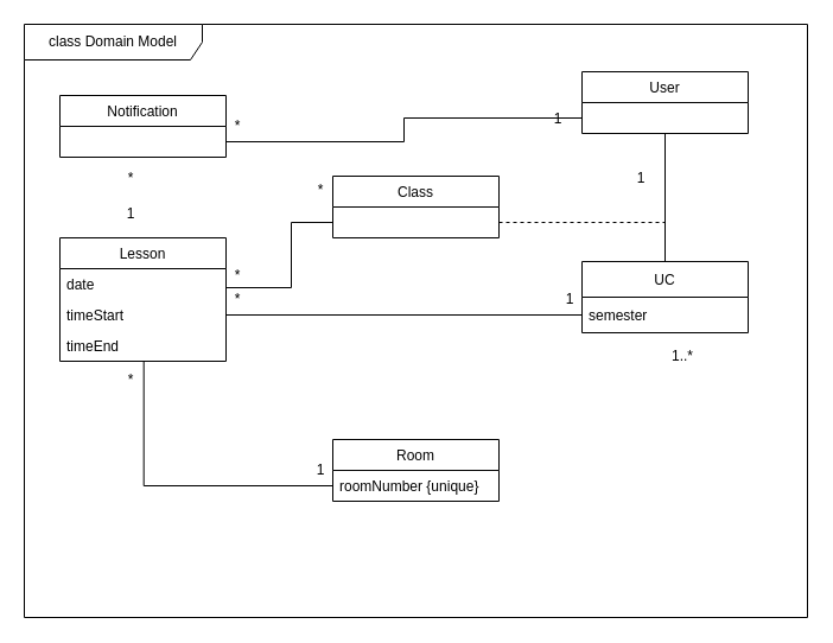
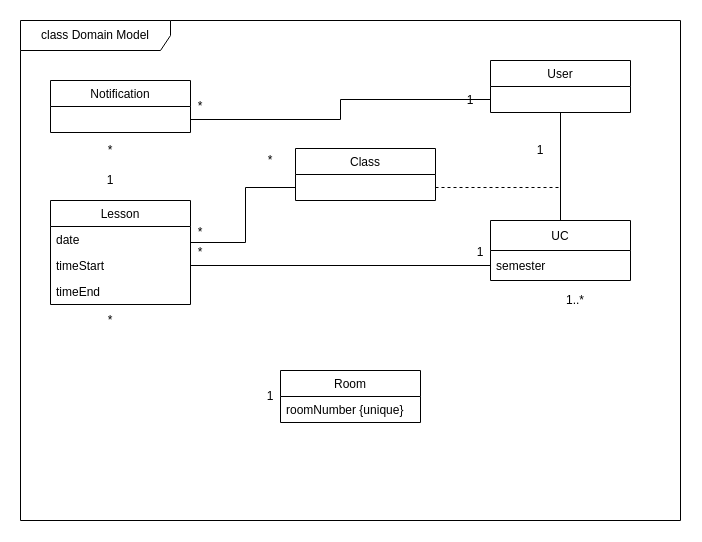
  <mxCell id="0" />
  <mxCell id="1" parent="0" />
  <mxCell id="2" value="class Domain Model" style="shape=umlFrame;whiteSpace=wrap;html=1;width=150;height=30;gradientColor=none;fillColor=default;" parent="1" vertex="1"><mxGeometry x="20" y="20" width="660" height="500" as="geometry" /></mxCell>
  <mxCell id="3" style="edgeStyle=orthogonalEdgeStyle;rounded=0;orthogonalLoop=1;jettySize=auto;html=1;exitX=0.5;exitY=1;exitDx=0;exitDy=0;entryX=0.5;entryY=0;entryDx=0;entryDy=0;endArrow=none;endFill=0;" parent="1" source="4" target="30" edge="1"><mxGeometry relative="1" as="geometry"><mxPoint x="560" y="226" as="targetPoint" /></mxGeometry></mxCell>
  <mxCell id="4" value="User" style="swimlane;fontStyle=0;childLayout=stackLayout;horizontal=1;startSize=26;fillColor=none;horizontalStack=0;resizeParent=1;resizeParentMax=0;resizeLast=0;collapsible=1;marginBottom=0;" parent="1" vertex="1"><mxGeometry x="490" y="60" width="140" height="52" as="geometry" /></mxCell>
  <mxCell id="5" value="Notification" style="swimlane;fontStyle=0;childLayout=stackLayout;horizontal=1;startSize=26;fillColor=none;horizontalStack=0;resizeParent=1;resizeParentMax=0;resizeLast=0;collapsible=1;marginBottom=0;" parent="1" vertex="1"><mxGeometry x="50" y="80" width="140" height="52" as="geometry" /></mxCell>
- <mxCell id="6" style="edgeStyle=orthogonalEdgeStyle;rounded=0;orthogonalLoop=1;jettySize=auto;html=1;exitX=0;exitY=0.5;exitDx=0;exitDy=0;endArrow=none;endFill=0;entryX=0.505;entryY=1.009;entryDx=0;entryDy=0;entryPerimeter=0;" parent="1" source="8" target="14" edge="1"><mxGeometry relative="1" as="geometry"><mxPoint x="170" y="280" as="targetPoint" /><Array as="points" /></mxGeometry></mxCell>
  <mxCell id="7" value="Room" style="swimlane;fontStyle=0;childLayout=stackLayout;horizontal=1;startSize=26;fillColor=none;horizontalStack=0;resizeParent=1;resizeParentMax=0;resizeLast=0;collapsible=1;marginBottom=0;" parent="1" vertex="1"><mxGeometry x="280" y="370" width="140" height="52" as="geometry" /></mxCell>
  <mxCell id="8" value="roomNumber {unique}" style="text;strokeColor=none;fillColor=none;align=left;verticalAlign=top;spacingLeft=4;spacingRight=4;overflow=hidden;rotatable=0;points=[[0,0.5],[1,0.5]];portConstraint=eastwest;" parent="7" vertex="1"><mxGeometry y="26" width="140" height="26" as="geometry" /></mxCell>
  <mxCell id="9" style="edgeStyle=orthogonalEdgeStyle;rounded=0;orthogonalLoop=1;jettySize=auto;html=1;exitX=0;exitY=0.5;exitDx=0;exitDy=0;endArrow=none;endFill=0;entryX=1;entryY=0.5;entryDx=0;entryDy=0;" parent="1" source="31" target="13" edge="1"><mxGeometry relative="1" as="geometry"><mxPoint x="210" y="230" as="targetPoint" /><mxPoint x="490" y="265" as="sourcePoint" /></mxGeometry></mxCell>
  <mxCell id="10" style="edgeStyle=orthogonalEdgeStyle;rounded=0;orthogonalLoop=1;jettySize=auto;html=1;entryX=0;entryY=0.75;entryDx=0;entryDy=0;endArrow=none;endFill=0;exitX=1;exitY=0.75;exitDx=0;exitDy=0;" parent="1" source="5" target="4" edge="1"><mxGeometry relative="1" as="geometry"><mxPoint x="400" y="220" as="sourcePoint" /></mxGeometry></mxCell>
  <mxCell id="11" value="Lesson" style="swimlane;fontStyle=0;childLayout=stackLayout;horizontal=1;startSize=26;fillColor=none;horizontalStack=0;resizeParent=1;resizeParentMax=0;resizeLast=0;collapsible=1;marginBottom=0;" parent="1" vertex="1"><mxGeometry x="50" y="200" width="140" height="104" as="geometry" /></mxCell>
  <mxCell id="12" value="date" style="text;strokeColor=none;fillColor=none;align=left;verticalAlign=top;spacingLeft=4;spacingRight=4;overflow=hidden;rotatable=0;points=[[0,0.5],[1,0.5]];portConstraint=eastwest;" parent="11" vertex="1"><mxGeometry y="26" width="140" height="26" as="geometry" /></mxCell>
  <mxCell id="13" value="timeStart" style="text;strokeColor=none;fillColor=none;align=left;verticalAlign=top;spacingLeft=4;spacingRight=4;overflow=hidden;rotatable=0;points=[[0,0.5],[1,0.5]];portConstraint=eastwest;" parent="11" vertex="1"><mxGeometry y="52" width="140" height="26" as="geometry" /></mxCell>
  <mxCell id="14" value="timeEnd" style="text;strokeColor=none;fillColor=none;align=left;verticalAlign=top;spacingLeft=4;spacingRight=4;overflow=hidden;rotatable=0;points=[[0,0.5],[1,0.5]];portConstraint=eastwest;" parent="11" vertex="1"><mxGeometry y="78" width="140" height="26" as="geometry" /></mxCell>
  <mxCell id="15" style="edgeStyle=orthogonalEdgeStyle;rounded=0;orthogonalLoop=1;jettySize=auto;html=1;exitX=1;exitY=0.75;exitDx=0;exitDy=0;endArrow=none;endFill=0;dashed=1;" parent="1" source="16" edge="1"><mxGeometry relative="1" as="geometry"><mxPoint x="560" y="187" as="targetPoint" /></mxGeometry></mxCell>
- <mxCell id="16" value="Class" style="swimlane;fontStyle=0;childLayout=stackLayout;horizontal=1;startSize=26;fillColor=none;horizontalStack=0;resizeParent=1;resizeParentMax=0;resizeLast=0;collapsible=1;marginBottom=0;" parent="1" vertex="1"><mxGeometry x="280" y="148" width="140" height="52" as="geometry" /></mxCell>
+ <mxCell id="16" value="Class" style="swimlane;fontStyle=0;childLayout=stackLayout;horizontal=1;startSize=26;fillColor=none;horizontalStack=0;resizeParent=1;resizeParentMax=0;resizeLast=0;collapsible=1;marginBottom=0;" parent="1" vertex="1"><mxGeometry x="295" y="148" width="140" height="52" as="geometry" /></mxCell>
  <mxCell id="17" value="1" style="text;html=1;strokeColor=none;fillColor=none;align=center;verticalAlign=middle;whiteSpace=wrap;rounded=0;" parent="1" vertex="1"><mxGeometry x="460" y="90" width="20" height="20" as="geometry" /></mxCell>
  <mxCell id="18" value="*" style="text;html=1;strokeColor=none;fillColor=none;align=center;verticalAlign=middle;whiteSpace=wrap;rounded=0;" parent="1" vertex="1"><mxGeometry x="190" y="96" width="20" height="20" as="geometry" /></mxCell>
  <mxCell id="19" value="*" style="text;html=1;strokeColor=none;fillColor=none;align=center;verticalAlign=middle;whiteSpace=wrap;rounded=0;" parent="1" vertex="1"><mxGeometry x="100" y="140" width="20" height="20" as="geometry" /></mxCell>
  <mxCell id="20" value="1" style="text;html=1;strokeColor=none;fillColor=none;align=center;verticalAlign=middle;whiteSpace=wrap;rounded=0;" parent="1" vertex="1"><mxGeometry x="530" y="140" width="20" height="20" as="geometry" /></mxCell>
  <mxCell id="21" value="1..*" style="text;html=1;strokeColor=none;fillColor=none;align=center;verticalAlign=middle;whiteSpace=wrap;rounded=0;" parent="1" vertex="1"><mxGeometry x="565" y="290" width="20" height="20" as="geometry" /></mxCell>
  <mxCell id="22" value="*" style="text;html=1;strokeColor=none;fillColor=none;align=center;verticalAlign=middle;whiteSpace=wrap;rounded=0;" parent="1" vertex="1"><mxGeometry x="190" y="242" width="20" height="20" as="geometry" /></mxCell>
  <mxCell id="23" value="1" style="text;html=1;strokeColor=none;fillColor=none;align=center;verticalAlign=middle;whiteSpace=wrap;rounded=0;" parent="1" vertex="1"><mxGeometry x="470" y="242" width="20" height="20" as="geometry" /></mxCell>
  <mxCell id="24" value="1" style="text;html=1;strokeColor=none;fillColor=none;align=center;verticalAlign=middle;whiteSpace=wrap;rounded=0;" parent="1" vertex="1"><mxGeometry x="260" y="386" width="20" height="20" as="geometry" /></mxCell>
  <mxCell id="25" value="*" style="text;html=1;strokeColor=none;fillColor=none;align=center;verticalAlign=middle;whiteSpace=wrap;rounded=0;" parent="1" vertex="1"><mxGeometry x="100" y="310" width="20" height="20" as="geometry" /></mxCell>
  <mxCell id="26" value="1" style="text;html=1;strokeColor=none;fillColor=none;align=center;verticalAlign=middle;whiteSpace=wrap;rounded=0;" parent="1" vertex="1"><mxGeometry x="100" y="170" width="20" height="20" as="geometry" /></mxCell>
  <mxCell id="27" style="edgeStyle=orthogonalEdgeStyle;rounded=0;orthogonalLoop=1;jettySize=auto;html=1;exitX=0;exitY=1;exitDx=0;exitDy=0;entryX=0;entryY=0.75;entryDx=0;entryDy=0;endArrow=none;endFill=0;" parent="1" source="28" target="16" edge="1"><mxGeometry relative="1" as="geometry"><Array as="points"><mxPoint x="245" y="242" /><mxPoint x="245" y="187" /></Array></mxGeometry></mxCell>
  <mxCell id="28" value="*" style="text;html=1;strokeColor=none;fillColor=none;align=center;verticalAlign=middle;whiteSpace=wrap;rounded=0;" parent="1" vertex="1"><mxGeometry x="190" y="222" width="20" height="20" as="geometry" /></mxCell>
  <mxCell id="29" value="*" style="text;html=1;strokeColor=none;fillColor=none;align=center;verticalAlign=middle;whiteSpace=wrap;rounded=0;" parent="1" vertex="1"><mxGeometry x="260" y="150" width="20" height="20" as="geometry" /></mxCell>
  <mxCell id="30" value="UC" style="swimlane;fontStyle=0;childLayout=stackLayout;horizontal=1;startSize=30;horizontalStack=0;resizeParent=1;resizeParentMax=0;resizeLast=0;collapsible=1;marginBottom=0;" vertex="1" parent="1"><mxGeometry x="490" y="220" width="140" height="60" as="geometry" /></mxCell>
  <mxCell id="31" value="semester" style="text;strokeColor=none;fillColor=none;align=left;verticalAlign=middle;spacingLeft=4;spacingRight=4;overflow=hidden;points=[[0,0.5],[1,0.5]];portConstraint=eastwest;rotatable=0;" vertex="1" parent="30"><mxGeometry y="30" width="140" height="30" as="geometry" /></mxCell>
